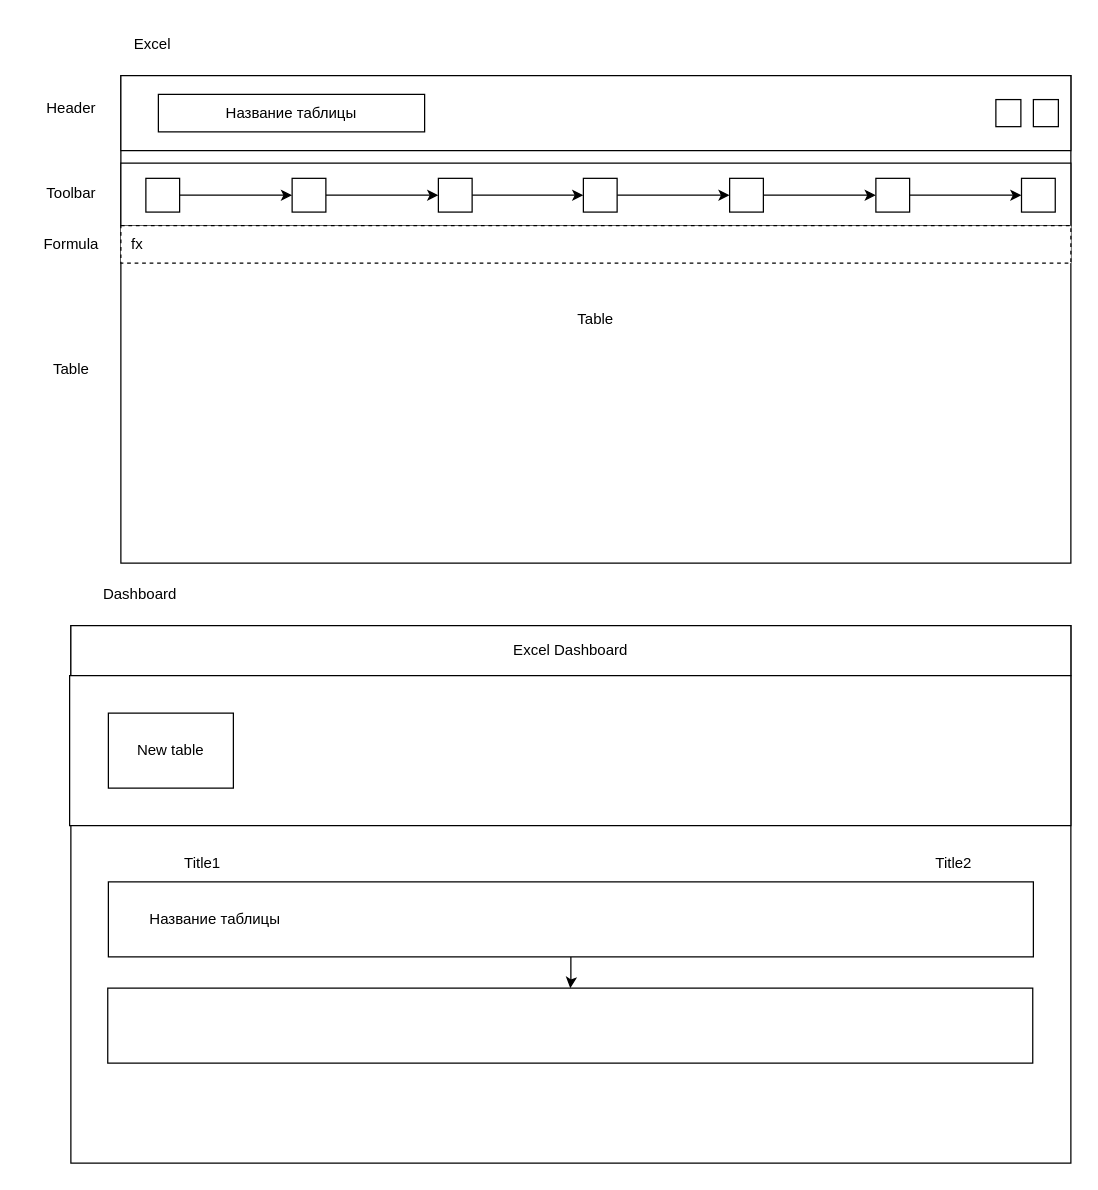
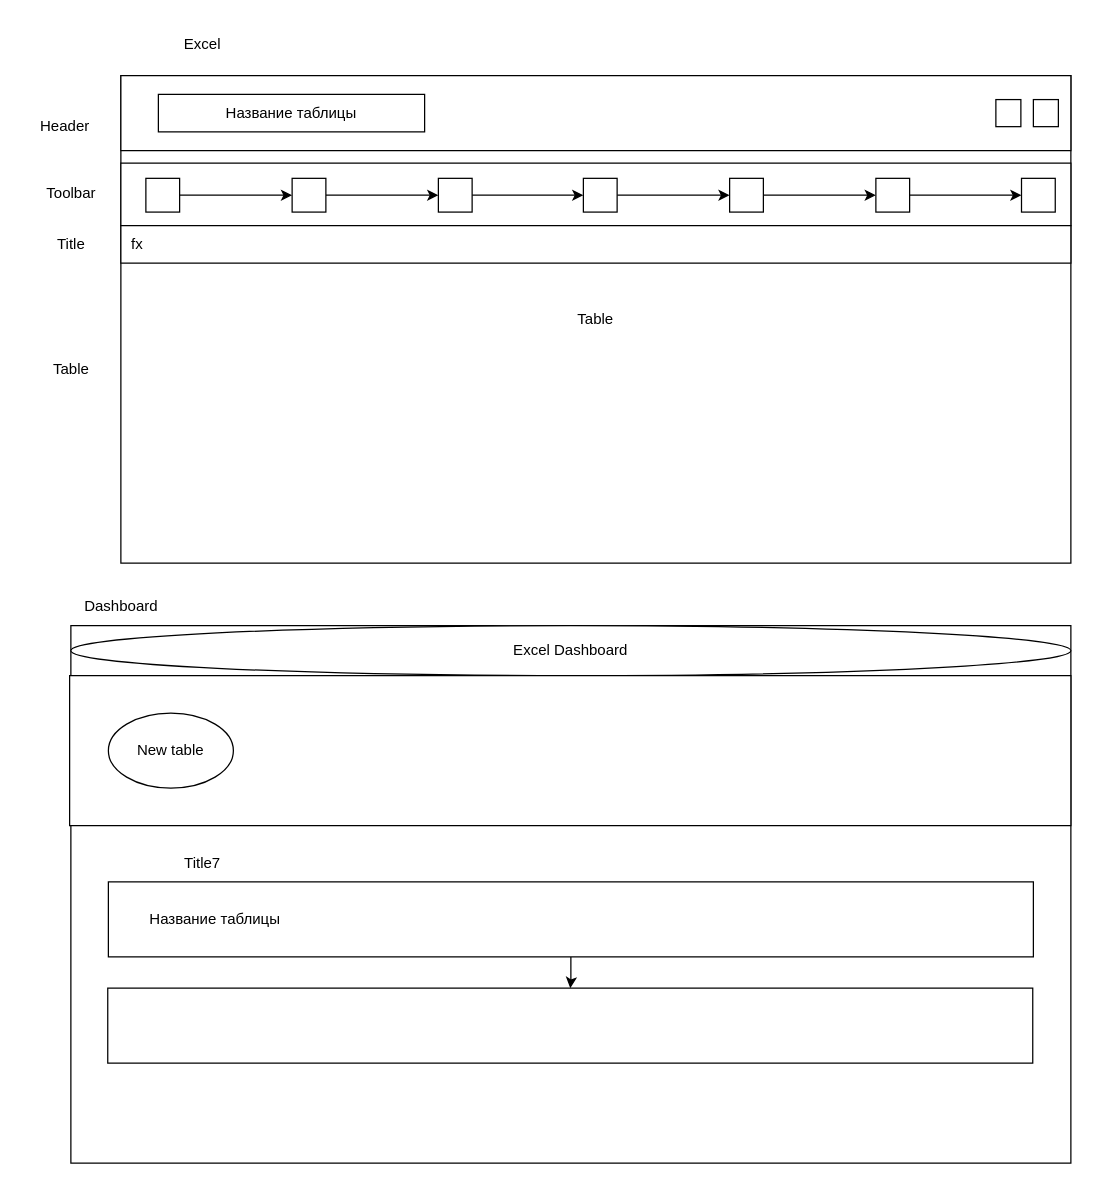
  <mxCell id="0" />
  <mxCell id="1" parent="0" />
  <mxCell id="2" value="" style="rounded=0;whiteSpace=wrap;html=1;" vertex="1" parent="1"><mxGeometry x="376" y="350" width="120" height="60" as="geometry" /></mxCell>
  <mxCell id="3" value="Table" style="rounded=0;whiteSpace=wrap;html=1;" vertex="1" parent="1"><mxGeometry x="96" y="60" width="760" height="390" as="geometry" /></mxCell>
  <mxCell id="4" value="" style="rounded=0;whiteSpace=wrap;html=1;" vertex="1" parent="1"><mxGeometry x="96" y="60" width="760" height="60" as="geometry" /></mxCell>
- <mxCell id="5" value="&lt;div&gt;Excel&lt;/div&gt;" style="text;html=1;align=center;verticalAlign=middle;resizable=0;points=[];autosize=1;strokeColor=none;fillColor=none;" vertex="1" parent="1"><mxGeometry x="96" y="20" width="50" height="30" as="geometry" /></mxCell>
+ <mxCell id="5" value="&lt;div&gt;Excel&lt;/div&gt;" style="text;html=1;align=center;verticalAlign=middle;resizable=0;points=[];autosize=1;strokeColor=none;fillColor=none;" vertex="1" parent="1"><mxGeometry x="136" y="20" width="50" height="30" as="geometry" /></mxCell>
  <mxCell id="6" value="" style="rounded=0;whiteSpace=wrap;html=1;" vertex="1" parent="1"><mxGeometry x="826" y="79.16" width="20" height="21.67" as="geometry" /></mxCell>
  <mxCell id="7" value="Название таблицы" style="rounded=0;whiteSpace=wrap;html=1;" vertex="1" parent="1"><mxGeometry x="126" y="75" width="213" height="30" as="geometry" /></mxCell>
  <mxCell id="8" value="" style="rounded=0;whiteSpace=wrap;html=1;" vertex="1" parent="1"><mxGeometry x="796" y="79.16" width="20" height="21.67" as="geometry" /></mxCell>
  <mxCell id="9" value="" style="rounded=0;whiteSpace=wrap;html=1;" vertex="1" parent="1"><mxGeometry x="96" y="130" width="760" height="50" as="geometry" /></mxCell>
  <mxCell id="10" value="" style="edgeStyle=orthogonalEdgeStyle;rounded=0;orthogonalLoop=1;jettySize=auto;html=1;" edge="1" parent="1" source="11" target="13"><mxGeometry relative="1" as="geometry" /></mxCell>
  <mxCell id="11" value="" style="rounded=0;whiteSpace=wrap;html=1;" vertex="1" parent="1"><mxGeometry x="116" y="142.17" width="27" height="27" as="geometry" /></mxCell>
  <mxCell id="12" value="" style="edgeStyle=orthogonalEdgeStyle;rounded=0;orthogonalLoop=1;jettySize=auto;html=1;" edge="1" parent="1" source="13" target="15"><mxGeometry relative="1" as="geometry" /></mxCell>
  <mxCell id="13" value="" style="rounded=0;whiteSpace=wrap;html=1;" vertex="1" parent="1"><mxGeometry x="233" y="142.17" width="27" height="27" as="geometry" /></mxCell>
  <mxCell id="14" value="" style="edgeStyle=orthogonalEdgeStyle;rounded=0;orthogonalLoop=1;jettySize=auto;html=1;" edge="1" parent="1" source="15" target="17"><mxGeometry relative="1" as="geometry" /></mxCell>
  <mxCell id="15" value="" style="rounded=0;whiteSpace=wrap;html=1;" vertex="1" parent="1"><mxGeometry x="350" y="142.17" width="27" height="27" as="geometry" /></mxCell>
  <mxCell id="16" value="" style="edgeStyle=orthogonalEdgeStyle;rounded=0;orthogonalLoop=1;jettySize=auto;html=1;" edge="1" parent="1" source="17" target="19"><mxGeometry relative="1" as="geometry" /></mxCell>
  <mxCell id="17" value="" style="rounded=0;whiteSpace=wrap;html=1;" vertex="1" parent="1"><mxGeometry x="466" y="142.17" width="27" height="27" as="geometry" /></mxCell>
  <mxCell id="18" value="" style="edgeStyle=orthogonalEdgeStyle;rounded=0;orthogonalLoop=1;jettySize=auto;html=1;" edge="1" parent="1" source="19" target="21"><mxGeometry relative="1" as="geometry" /></mxCell>
  <mxCell id="19" value="" style="rounded=0;whiteSpace=wrap;html=1;" vertex="1" parent="1"><mxGeometry x="583" y="142.17" width="27" height="27" as="geometry" /></mxCell>
  <mxCell id="20" value="" style="edgeStyle=orthogonalEdgeStyle;rounded=0;orthogonalLoop=1;jettySize=auto;html=1;" edge="1" parent="1" source="21" target="22"><mxGeometry relative="1" as="geometry" /></mxCell>
  <mxCell id="21" value="" style="rounded=0;whiteSpace=wrap;html=1;" vertex="1" parent="1"><mxGeometry x="700" y="142.17" width="27" height="27" as="geometry" /></mxCell>
  <mxCell id="22" value="" style="rounded=0;whiteSpace=wrap;html=1;" vertex="1" parent="1"><mxGeometry x="816.5" y="142.17" width="27" height="27" as="geometry" /></mxCell>
- <mxCell id="23" value="&lt;div align=&quot;left&quot;&gt;&amp;nbsp; fx&lt;/div&gt;" style="rounded=0;whiteSpace=wrap;html=1;align=left;dashed=1;" vertex="1" parent="1"><mxGeometry x="96" y="180" width="760" height="30" as="geometry" /></mxCell>
+ <mxCell id="23" value="&lt;div align=&quot;left&quot;&gt;&amp;nbsp; fx&lt;/div&gt;" style="rounded=0;whiteSpace=wrap;html=1;align=left;" vertex="1" parent="1"><mxGeometry x="96" y="180" width="760" height="30" as="geometry" /></mxCell>
  <mxCell id="24" value="" style="rounded=0;whiteSpace=wrap;html=1;" vertex="1" parent="1"><mxGeometry x="56" y="500" width="800" height="430" as="geometry" /></mxCell>
- <mxCell id="25" value="&lt;div&gt;Dashboard&lt;/div&gt;" style="text;html=1;align=center;verticalAlign=middle;resizable=0;points=[];autosize=1;strokeColor=none;fillColor=none;" vertex="1" parent="1"><mxGeometry x="71" y="460" width="80" height="30" as="geometry" /></mxCell>
- <mxCell id="26" value="Excel Dashboard" style="rounded=0;whiteSpace=wrap;html=1;" vertex="1" parent="1"><mxGeometry x="56" y="500" width="800" height="40" as="geometry" /></mxCell>
+ <mxCell id="25" value="&lt;div&gt;Dashboard&lt;/div&gt;" style="text;html=1;align=center;verticalAlign=middle;resizable=0;points=[];autosize=1;strokeColor=none;fillColor=none;" vertex="1" parent="1"><mxGeometry x="56" y="470" width="80" height="30" as="geometry" /></mxCell>
+ <mxCell id="26" value="Excel Dashboard" style="ellipse;whiteSpace=wrap;html=1;" vertex="1" parent="1"><mxGeometry x="56" y="500" width="800" height="40" as="geometry" /></mxCell>
  <mxCell id="27" value="" style="rounded=0;whiteSpace=wrap;html=1;" vertex="1" parent="1"><mxGeometry x="55" y="540" width="801" height="120" as="geometry" /></mxCell>
- <mxCell id="28" value="New table" style="rounded=0;whiteSpace=wrap;html=1;" vertex="1" parent="1"><mxGeometry x="86" y="570" width="100" height="60" as="geometry" /></mxCell>
+ <mxCell id="28" value="New table" style="ellipse;whiteSpace=wrap;html=1;" vertex="1" parent="1"><mxGeometry x="86" y="570" width="100" height="60" as="geometry" /></mxCell>
  <mxCell id="29" value="" style="edgeStyle=orthogonalEdgeStyle;rounded=0;orthogonalLoop=1;jettySize=auto;html=1;" edge="1" parent="1" source="30" target="34"><mxGeometry relative="1" as="geometry" /></mxCell>
  <mxCell id="30" value="" style="rounded=0;whiteSpace=wrap;html=1;" vertex="1" parent="1"><mxGeometry x="86" y="705" width="740" height="60" as="geometry" /></mxCell>
  <mxCell id="31" value="Название таблицы" style="text;html=1;align=center;verticalAlign=middle;resizable=0;points=[];autosize=1;strokeColor=none;fillColor=none;" vertex="1" parent="1"><mxGeometry x="106" y="720" width="130" height="30" as="geometry" /></mxCell>
- <mxCell id="32" value="Title1" style="text;html=1;align=center;verticalAlign=middle;resizable=0;points=[];autosize=1;strokeColor=none;fillColor=none;" vertex="1" parent="1"><mxGeometry x="136" y="675" width="50" height="30" as="geometry" /></mxCell>
- <mxCell id="33" value="Title2" style="text;html=1;align=center;verticalAlign=middle;resizable=0;points=[];autosize=1;strokeColor=none;fillColor=none;" vertex="1" parent="1"><mxGeometry x="736.5" y="675" width="50" height="30" as="geometry" /></mxCell>
+ <mxCell id="32" value="Title7" style="text;html=1;align=center;verticalAlign=middle;resizable=0;points=[];autosize=1;strokeColor=none;fillColor=none;" vertex="1" parent="1"><mxGeometry x="136" y="675" width="50" height="30" as="geometry" /></mxCell>
  <mxCell id="34" value="" style="rounded=0;whiteSpace=wrap;html=1;" vertex="1" parent="1"><mxGeometry x="85.5" y="790" width="740" height="60" as="geometry" /></mxCell>
- <mxCell id="35" value="Header" style="text;html=1;align=center;verticalAlign=middle;resizable=0;points=[];autosize=1;strokeColor=none;fillColor=none;" vertex="1" parent="1"><mxGeometry x="26" y="70.83" width="60" height="30" as="geometry" /></mxCell>
+ <mxCell id="35" value="Header" style="text;html=1;align=center;verticalAlign=middle;resizable=0;points=[];autosize=1;strokeColor=none;fillColor=none;" vertex="1" parent="1"><mxGeometry x="21" y="85.83" width="60" height="30" as="geometry" /></mxCell>
  <mxCell id="36" value="Toolbar" style="text;html=1;align=center;verticalAlign=middle;resizable=0;points=[];autosize=1;strokeColor=none;fillColor=none;" vertex="1" parent="1"><mxGeometry x="25.5" y="139.17" width="60" height="30" as="geometry" /></mxCell>
- <mxCell id="37" value="Formula" style="text;html=1;align=center;verticalAlign=middle;resizable=0;points=[];autosize=1;strokeColor=none;fillColor=none;" vertex="1" parent="1"><mxGeometry x="20.5" y="180" width="70" height="30" as="geometry" /></mxCell>
+ <mxCell id="37" value="Title" style="text;html=1;align=center;verticalAlign=middle;resizable=0;points=[];autosize=1;strokeColor=none;fillColor=none;" vertex="1" parent="1"><mxGeometry x="20.5" y="180" width="70" height="30" as="geometry" /></mxCell>
  <mxCell id="38" value="Table" style="text;html=1;align=center;verticalAlign=middle;resizable=0;points=[];autosize=1;strokeColor=none;fillColor=none;" vertex="1" parent="1"><mxGeometry x="31" y="280" width="50" height="30" as="geometry" /></mxCell>
